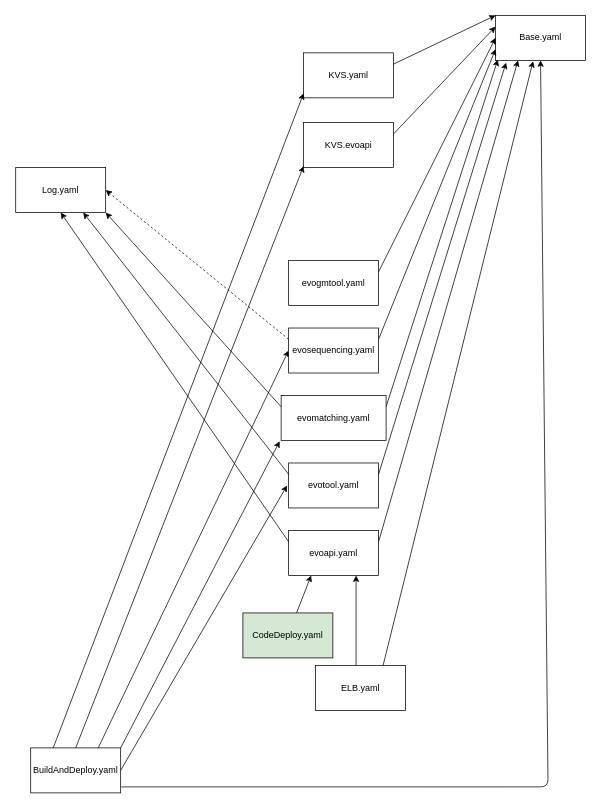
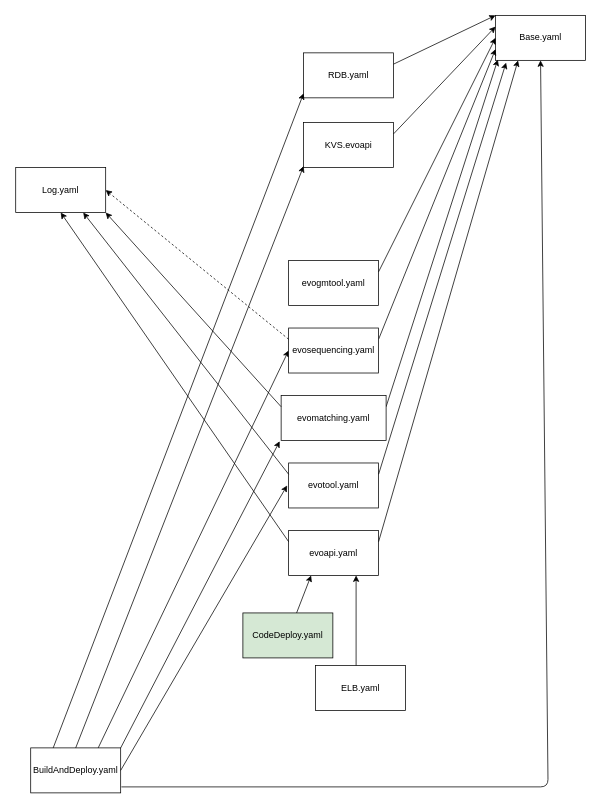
  <mxCell id="0" />
  <mxCell id="1" parent="0" />
  <mxCell id="2" value="Base.yaml" style="rounded=0;whiteSpace=wrap;html=1;" parent="1" vertex="1"><mxGeometry x="660" y="20" width="120" height="60" as="geometry" /></mxCell>
- <mxCell id="3" value="KVS.yaml" style="rounded=0;whiteSpace=wrap;html=1;" parent="1" vertex="1"><mxGeometry x="404" y="70" width="120" height="60" as="geometry" /></mxCell>
+ <mxCell id="3" value="RDB.yaml" style="rounded=0;whiteSpace=wrap;html=1;" parent="1" vertex="1"><mxGeometry x="404" y="70" width="120" height="60" as="geometry" /></mxCell>
  <mxCell id="4" value="KVS.evoapi" style="rounded=0;whiteSpace=wrap;html=1;" parent="1" vertex="1"><mxGeometry x="404" y="163" width="120" height="60" as="geometry" /></mxCell>
  <mxCell id="5" value="evoapi.yaml" style="rounded=0;whiteSpace=wrap;html=1;" parent="1" vertex="1"><mxGeometry x="384" y="707" width="120" height="60" as="geometry" /></mxCell>
  <mxCell id="6" value="evotool.yaml" style="rounded=0;whiteSpace=wrap;html=1;" parent="1" vertex="1"><mxGeometry x="384" y="617" width="120" height="60" as="geometry" /></mxCell>
  <mxCell id="7" value="ELB.yaml" style="rounded=0;whiteSpace=wrap;html=1;" parent="1" vertex="1"><mxGeometry x="420" y="887" width="120" height="60" as="geometry" /></mxCell>
  <mxCell id="8" value="BuildAndDeploy.yaml" style="rounded=0;whiteSpace=wrap;html=1;" parent="1" vertex="1"><mxGeometry x="40" y="997" width="120" height="60" as="geometry" /></mxCell>
  <mxCell id="9" value="CodeDeploy.yaml&lt;br&gt;" style="rounded=0;whiteSpace=wrap;html=1;fillColor=#d5e8d4;" parent="1" vertex="1"><mxGeometry x="323" y="817" width="120" height="60" as="geometry" /></mxCell>
  <mxCell id="10" value="" style="endArrow=classic;html=1;entryX=0.25;entryY=1;entryDx=0;entryDy=0;" parent="1" source="9" target="5" edge="1"><mxGeometry width="50" height="50" relative="1" as="geometry"><mxPoint x="-1" y="1277" as="sourcePoint" /><mxPoint x="49" y="1227" as="targetPoint" /></mxGeometry></mxCell>
  <mxCell id="11" value="" style="endArrow=classic;html=1;exitX=1;exitY=0;exitDx=0;exitDy=0;entryX=-0.014;entryY=1.017;entryDx=0;entryDy=0;entryPerimeter=0;" parent="1" source="8" target="19" edge="1"><mxGeometry width="50" height="50" relative="1" as="geometry"><mxPoint x="29" y="1192" as="sourcePoint" /><mxPoint x="79" y="1142" as="targetPoint" /></mxGeometry></mxCell>
  <mxCell id="12" value="" style="endArrow=classic;html=1;exitX=1.008;exitY=0.867;exitDx=0;exitDy=0;entryX=0.5;entryY=1;entryDx=0;entryDy=0;exitPerimeter=0;" parent="1" source="8" target="2" edge="1"><mxGeometry width="50" height="50" relative="1" as="geometry"><mxPoint x="379" y="707" as="sourcePoint" /><mxPoint x="920" y="40" as="targetPoint" /><Array as="points"><mxPoint x="730" y="1049" /></Array></mxGeometry></mxCell>
  <mxCell id="13" value="" style="endArrow=classic;html=1;entryX=0.25;entryY=1;entryDx=0;entryDy=0;exitX=1;exitY=0.25;exitDx=0;exitDy=0;" parent="1" source="5" target="2" edge="1"><mxGeometry width="50" height="50" relative="1" as="geometry"><mxPoint x="29" y="857" as="sourcePoint" /><mxPoint x="79" y="807" as="targetPoint" /></mxGeometry></mxCell>
  <mxCell id="14" value="" style="endArrow=classic;html=1;exitX=1;exitY=0.25;exitDx=0;exitDy=0;entryX=0.025;entryY=0.983;entryDx=0;entryDy=0;entryPerimeter=0;" parent="1" source="19" target="2" edge="1"><mxGeometry width="50" height="50" relative="1" as="geometry"><mxPoint x="39" y="937" as="sourcePoint" /><mxPoint x="890" y="107" as="targetPoint" /></mxGeometry></mxCell>
  <mxCell id="15" value="" style="endArrow=classic;html=1;entryX=0;entryY=0.75;entryDx=0;entryDy=0;exitX=1;exitY=0.25;exitDx=0;exitDy=0;" parent="1" source="21" target="2" edge="1"><mxGeometry width="50" height="50" relative="1" as="geometry"><mxPoint x="29" y="857" as="sourcePoint" /><mxPoint x="79" y="807" as="targetPoint" /></mxGeometry></mxCell>
  <mxCell id="16" value="" style="endArrow=classic;html=1;exitX=1;exitY=0.25;exitDx=0;exitDy=0;entryX=0.117;entryY=1.05;entryDx=0;entryDy=0;entryPerimeter=0;" parent="1" source="6" target="2" edge="1"><mxGeometry width="50" height="50" relative="1" as="geometry"><mxPoint x="39" y="937" as="sourcePoint" /><mxPoint x="912.96" y="118.02" as="targetPoint" /></mxGeometry></mxCell>
  <mxCell id="17" value="" style="endArrow=classic;html=1;entryX=0;entryY=0.25;entryDx=0;entryDy=0;exitX=1;exitY=0.25;exitDx=0;exitDy=0;" parent="1" source="4" target="2" edge="1"><mxGeometry width="50" height="50" relative="1" as="geometry"><mxPoint x="29" y="857" as="sourcePoint" /><mxPoint x="79" y="807" as="targetPoint" /></mxGeometry></mxCell>
  <mxCell id="18" value="" style="endArrow=classic;html=1;entryX=0;entryY=0;entryDx=0;entryDy=0;exitX=1;exitY=0.25;exitDx=0;exitDy=0;" parent="1" source="3" target="2" edge="1"><mxGeometry width="50" height="50" relative="1" as="geometry"><mxPoint x="849" y="777" as="sourcePoint" /><mxPoint x="79" y="807" as="targetPoint" /></mxGeometry></mxCell>
  <mxCell id="19" value="evomatching.yaml" style="rounded=0;whiteSpace=wrap;html=1;" parent="1" vertex="1"><mxGeometry x="374" y="527" width="140" height="60" as="geometry" /></mxCell>
  <mxCell id="20" value="" style="endArrow=classic;html=1;entryX=0;entryY=0.5;entryDx=0;entryDy=0;exitX=0.75;exitY=0;exitDx=0;exitDy=0;" parent="1" source="8" target="21" edge="1"><mxGeometry width="50" height="50" relative="1" as="geometry"><mxPoint x="230" y="996" as="sourcePoint" /><mxPoint x="61.04" y="579" as="targetPoint" /></mxGeometry></mxCell>
  <mxCell id="21" value="evosequencing.yaml" style="rounded=0;whiteSpace=wrap;html=1;" parent="1" vertex="1"><mxGeometry x="384" y="437" width="120" height="60" as="geometry" /></mxCell>
  <mxCell id="22" value="" style="endArrow=classic;html=1;exitX=0.25;exitY=0;exitDx=0;exitDy=0;entryX=0;entryY=0.9;entryDx=0;entryDy=0;entryPerimeter=0;" parent="1" source="8" target="3" edge="1"><mxGeometry width="50" height="50" relative="1" as="geometry"><mxPoint x="259" y="1032" as="sourcePoint" /><mxPoint x="49" y="652" as="targetPoint" /><Array as="points" /></mxGeometry></mxCell>
  <mxCell id="23" value="" style="endArrow=classic;html=1;exitX=0.5;exitY=0;exitDx=0;exitDy=0;entryX=0;entryY=0.967;entryDx=0;entryDy=0;entryPerimeter=0;" parent="1" source="8" target="4" edge="1"><mxGeometry width="50" height="50" relative="1" as="geometry"><mxPoint x="182" y="1043.02" as="sourcePoint" /><mxPoint x="48.96" y="513.02" as="targetPoint" /><Array as="points" /></mxGeometry></mxCell>
- <mxCell id="24" value="" style="endArrow=classic;html=1;exitX=0.75;exitY=0;exitDx=0;exitDy=0;entryX=0.417;entryY=1.017;entryDx=0;entryDy=0;entryPerimeter=0;" parent="1" source="7" target="2" edge="1"><mxGeometry width="50" height="50" relative="1" as="geometry"><mxPoint x="19" y="807" as="sourcePoint" /><mxPoint x="69" y="757" as="targetPoint" /></mxGeometry></mxCell>
  <mxCell id="25" value="" style="endArrow=classic;html=1;exitX=0.45;exitY=0;exitDx=0;exitDy=0;entryX=0.75;entryY=1;entryDx=0;entryDy=0;exitPerimeter=0;" parent="1" source="7" target="5" edge="1"><mxGeometry width="50" height="50" relative="1" as="geometry"><mxPoint x="-1" y="1057" as="sourcePoint" /><mxPoint x="490" y="810" as="targetPoint" /></mxGeometry></mxCell>
  <mxCell id="26" value="Log.yaml" style="rounded=0;whiteSpace=wrap;html=1;" parent="1" vertex="1"><mxGeometry x="20" y="223" width="120" height="60" as="geometry" /></mxCell>
  <mxCell id="27" value="" style="endArrow=classic;html=1;exitX=0;exitY=0.25;exitDx=0;exitDy=0;entryX=0.5;entryY=1;entryDx=0;entryDy=0;" parent="1" source="5" target="26" edge="1"><mxGeometry width="50" height="50" relative="1" as="geometry"><mxPoint x="20" y="1037" as="sourcePoint" /><mxPoint x="70" y="577" as="targetPoint" /></mxGeometry></mxCell>
  <mxCell id="28" value="" style="endArrow=classic;html=1;exitX=0;exitY=0.25;exitDx=0;exitDy=0;entryX=0.75;entryY=1;entryDx=0;entryDy=0;" parent="1" source="6" target="26" edge="1"><mxGeometry width="50" height="50" relative="1" as="geometry"><mxPoint x="414" y="653" as="sourcePoint" /><mxPoint x="90" y="326" as="targetPoint" /></mxGeometry></mxCell>
  <mxCell id="29" value="" style="endArrow=classic;html=1;exitX=0;exitY=0.25;exitDx=0;exitDy=0;entryX=1;entryY=1;entryDx=0;entryDy=0;" parent="1" source="19" target="26" edge="1"><mxGeometry width="50" height="50" relative="1" as="geometry"><mxPoint x="424" y="663" as="sourcePoint" /><mxPoint x="100" y="336" as="targetPoint" /></mxGeometry></mxCell>
  <mxCell id="30" value="" style="endArrow=classic;html=1;exitX=0;exitY=0.25;exitDx=0;exitDy=0;entryX=1;entryY=0.5;entryDx=0;entryDy=0;dashed=1;" parent="1" source="21" target="26" edge="1"><mxGeometry width="50" height="50" relative="1" as="geometry"><mxPoint x="434" y="673" as="sourcePoint" /><mxPoint x="110" y="346" as="targetPoint" /></mxGeometry></mxCell>
  <mxCell id="31" value="evogmtool.yaml" style="rounded=0;whiteSpace=wrap;html=1;" parent="1" vertex="1"><mxGeometry x="384" y="347" width="120" height="60" as="geometry" /></mxCell>
  <mxCell id="32" value="" style="endArrow=classic;html=1;exitX=1;exitY=0.25;exitDx=0;exitDy=0;entryX=0;entryY=0.5;entryDx=0;entryDy=0;" parent="1" source="31" target="2" edge="1"><mxGeometry width="50" height="50" relative="1" as="geometry"><mxPoint x="514" y="462" as="sourcePoint" /><mxPoint x="660" y="57" as="targetPoint" /></mxGeometry></mxCell>
  <mxCell id="33" value="" style="endArrow=classic;html=1;exitX=1;exitY=0.5;exitDx=0;exitDy=0;" edge="1" parent="1" source="8"><mxGeometry width="50" height="50" relative="1" as="geometry"><mxPoint x="220" y="1027" as="sourcePoint" /><mxPoint x="382" y="647" as="targetPoint" /></mxGeometry></mxCell>
